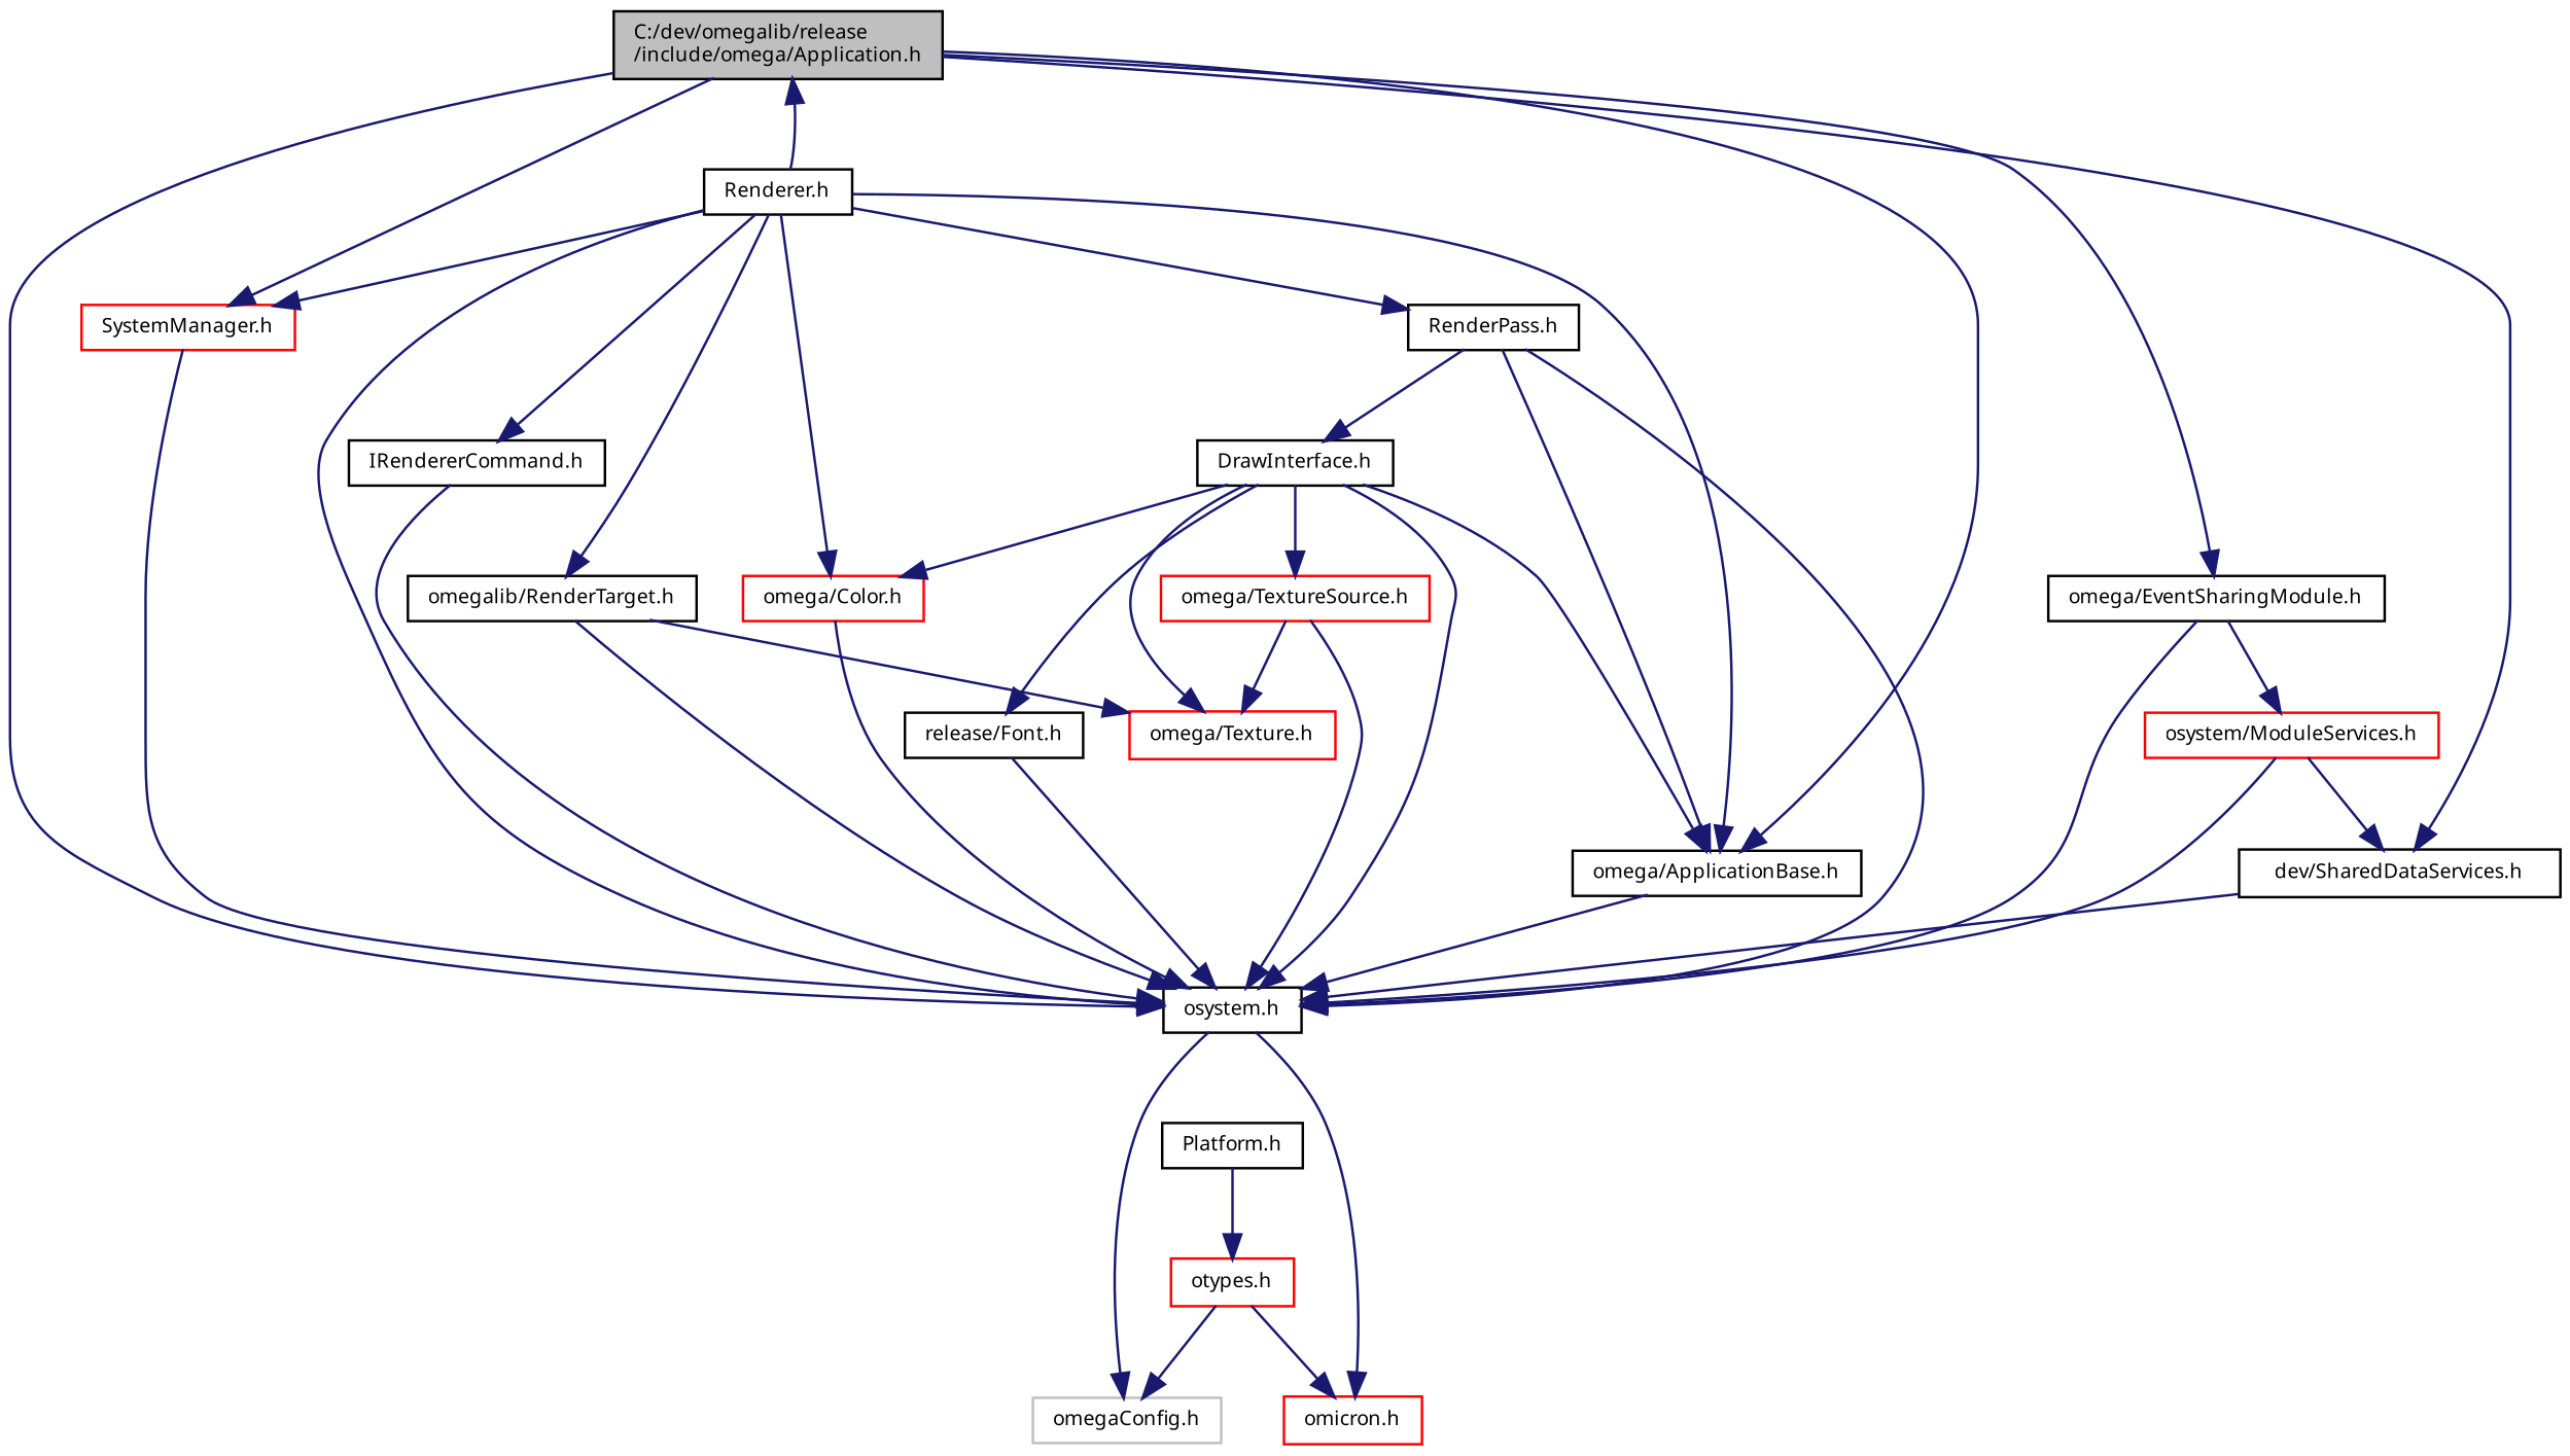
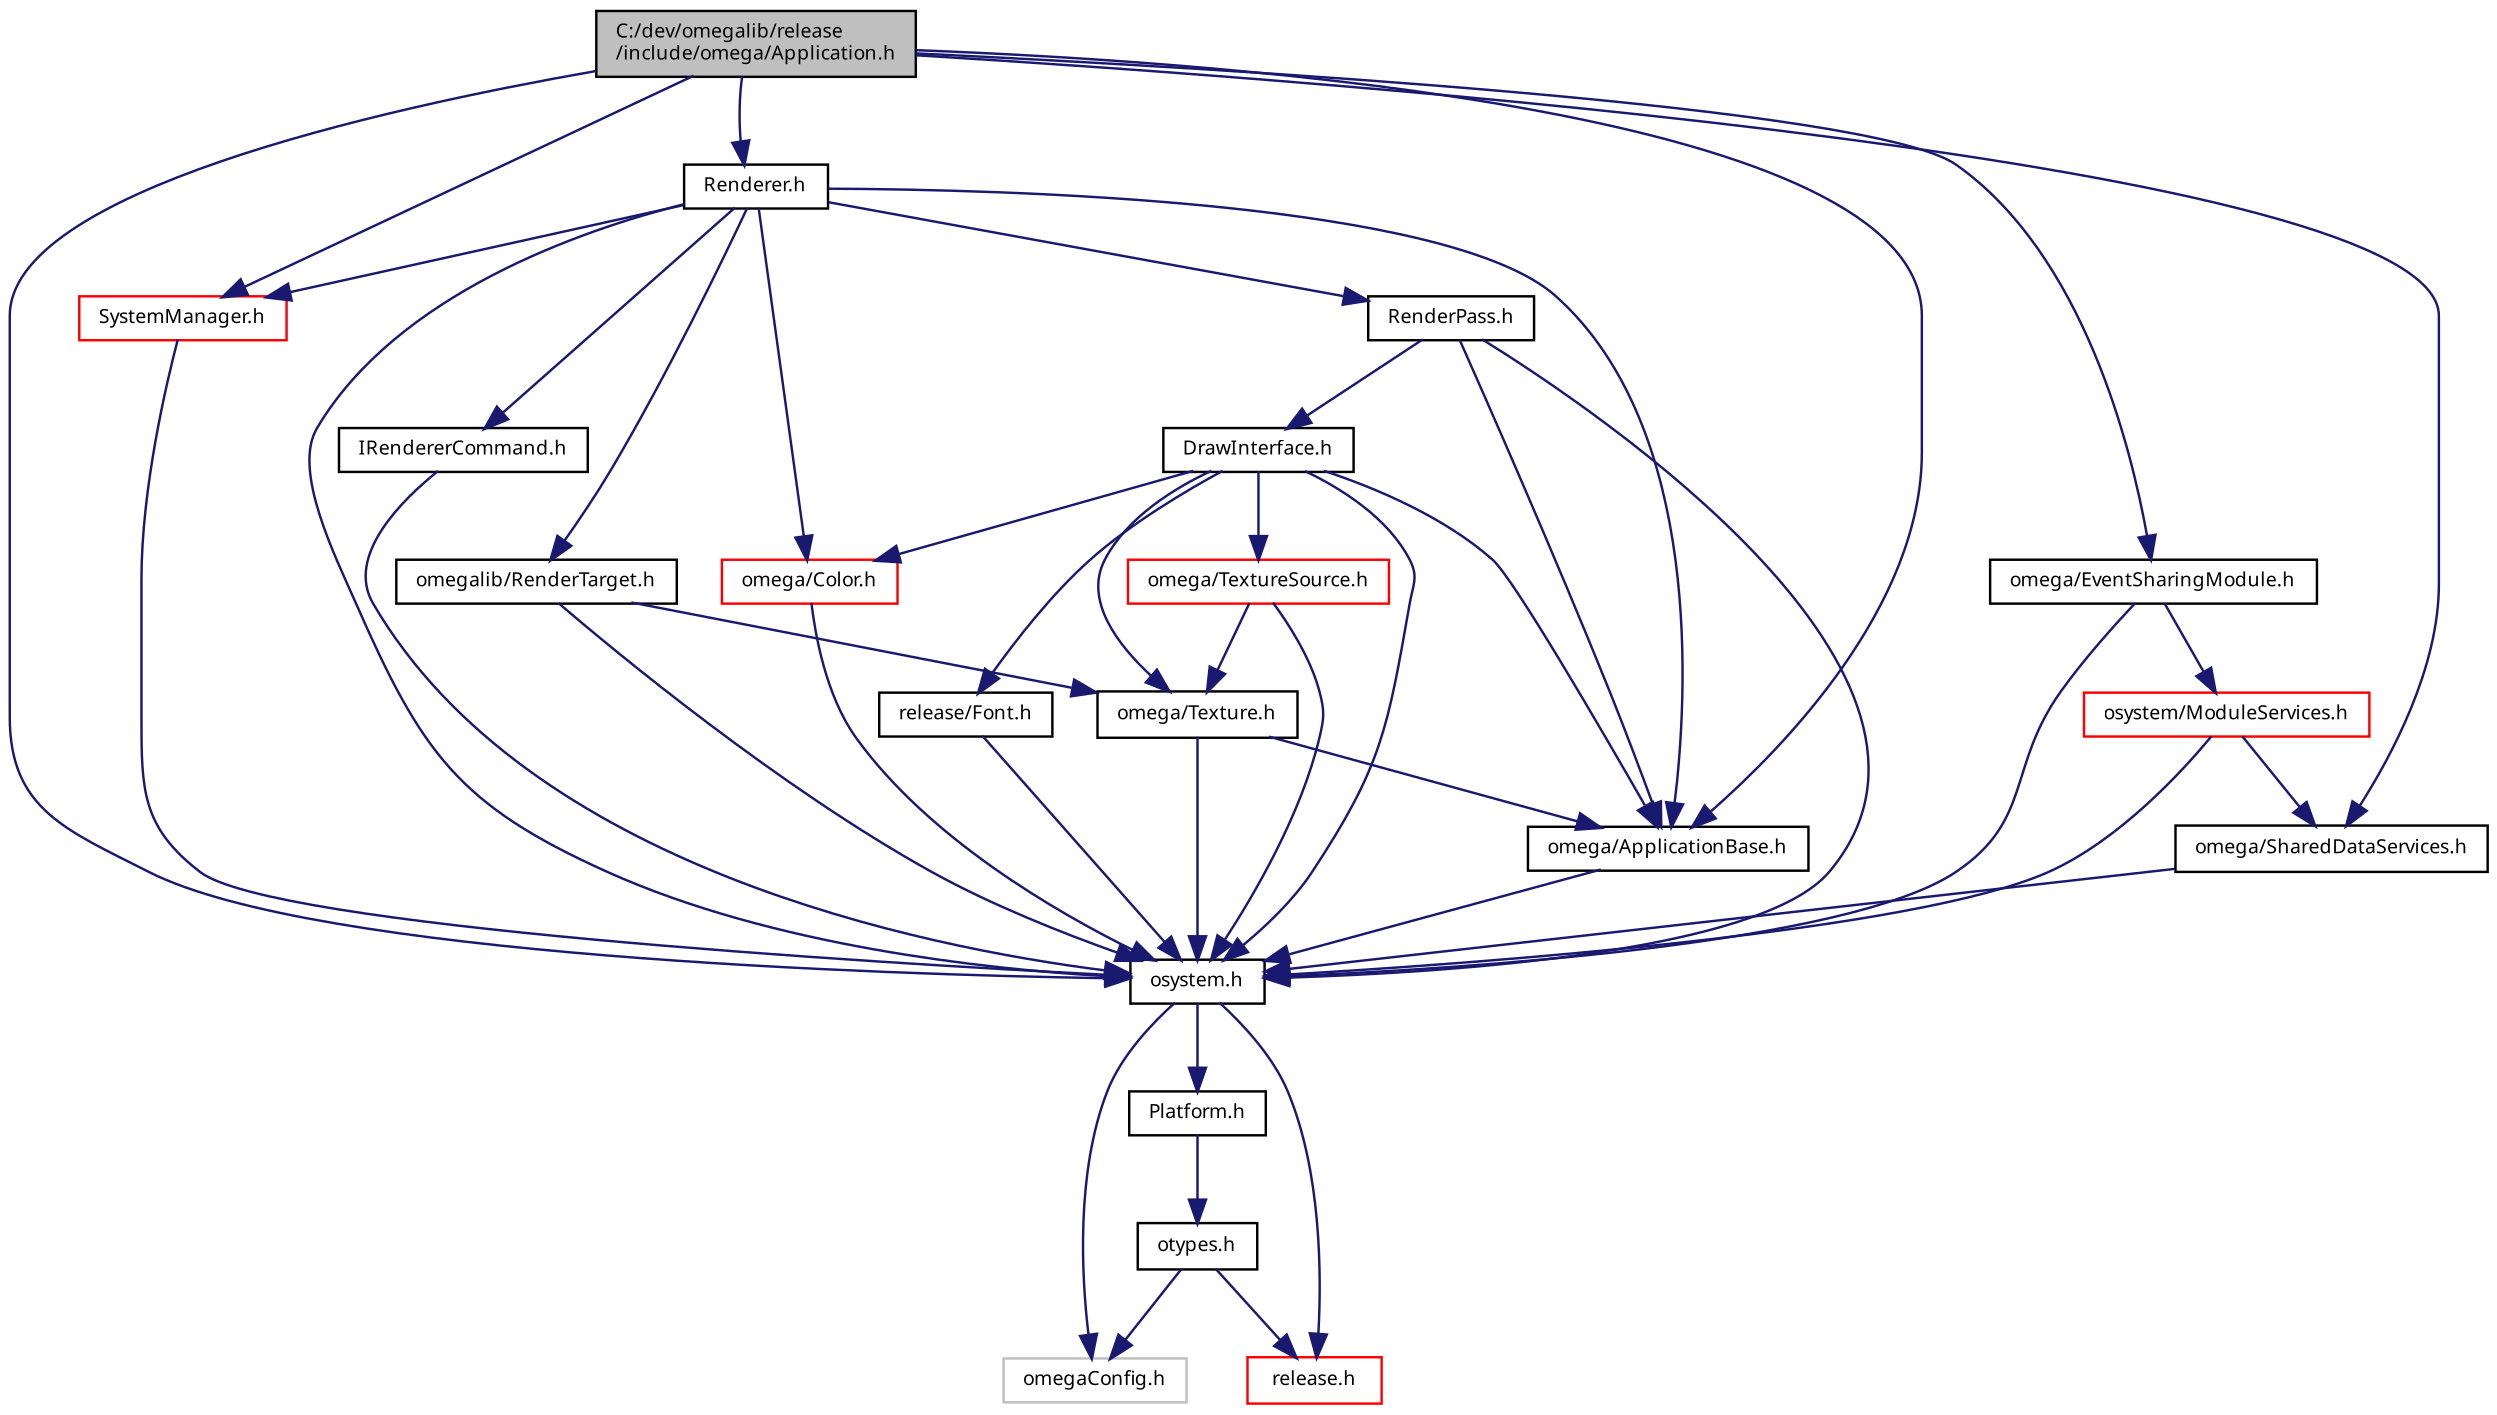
  digraph {
    node [color=black fontname="FreeSans.ttf" fontsize=8 shape=record]
    edge [color=midnightblue fontname="FreeSans.ttf" fontsize=8 labelfontname="FreeSans.ttf" labelfontsize=8 style=solid]
    n1 [fillcolor=grey75 fontcolor=black height=0.2 label="C:/dev/omegalib/release\l/include/omega/Application.h" style=filled width=0.4]
    n2 [height=0.2 label="osystem.h" width=0.4]
    n3 [height=0.2 label="Renderer.h" width=0.4]
    n4 [height=0.2 label="omega/ApplicationBase.h" width=0.4]
    n5 [color=red height=0.2 label="SystemManager.h" width=0.4]
-   n6 [height=0.2 label="dev/SharedDataServices.h" width=0.4]
+   n6 [height=0.2 label="omega/SharedDataServices.h" width=0.4]
    n7 [height=0.2 label="omega/EventSharingModule.h" width=0.4]
    n8 [color=grey75 height=0.2 label="omegaConfig.h" width=0.4]
    n9 [height=0.2 label="Platform.h" width=0.4]
-   n10 [color=red height=0.2 label="omicron.h" width=0.4]
+   n10 [color=red height=0.2 label="release.h" width=0.4]
    n11 [height=0.2 label="IRendererCommand.h" width=0.4]
    n12 [height=0.2 label="RenderPass.h" width=0.4]
    n13 [height=0.2 label="omegalib/RenderTarget.h" width=0.4]
    n14 [color=red height=0.2 label="omega/Color.h" width=0.4]
    n15 [color=red height=0.2 label="osystem/ModuleServices.h" width=0.4]
-   n16 [color=red height=0.2 label="otypes.h" width=0.4]
+   n16 [height=0.2 label="otypes.h" width=0.4]
    n17 [height=0.2 label="DrawInterface.h" width=0.4]
    n18 [height=0.2 label="release/Font.h" width=0.4]
-   n19 [color=red height=0.2 label="omega/Texture.h" width=0.4]
+   n19 [height=0.2 label="omega/Texture.h" width=0.4]
    n20 [color=red height=0.2 label="omega/TextureSource.h" width=0.4]
    n1 -> n2
-   n3 -> n1
+   n1 -> n3
    n1 -> n4
    n1 -> n5
    n1 -> n6
    n1 -> n7
    n2 -> n8
+   n2 -> n9
    n2 -> n10
    n3 -> n2
    n3 -> n4
    n3 -> n5
    n3 -> n11
    n3 -> n12
    n3 -> n13
    n3 -> n14
    n4 -> n2
    n5 -> n2
    n6 -> n2
    n7 -> n2
    n7 -> n15
    n9 -> n16
    n11 -> n2
    n12 -> n2
    n12 -> n4
    n12 -> n17
    n13 -> n2
    n13 -> n19
    n14 -> n2
    n15 -> n2
    n15 -> n6
    n16 -> n8
    n16 -> n10
    n17 -> n2
    n17 -> n4
    n17 -> n14
    n17 -> n18
    n17 -> n19
    n17 -> n20
    n18 -> n2
+   n19 -> n2
+   n19 -> n4
    n20 -> n2
    n20 -> n19
  }
